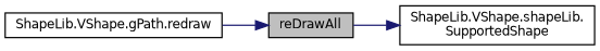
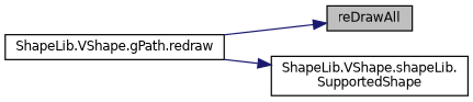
  digraph {
    rankdir=LR
    node [color=black fillcolor=white fontname=Helvetica fontsize=10 shape=record style=filled]
    edge [color=midnightblue fontname=Helvetica fontsize=10 labelfontname=Helvetica labelfontsize=10 style=solid]
    n1 [fillcolor=grey75 fontcolor=black height=0.2 label=reDrawAll width=0.4]
    n2 [height=0.2 label="ShapeLib.VShape.gPath.redraw" width=0.4]
    n3 [height=0.2 label="ShapeLib.VShape.shapeLib.\lSupportedShape" width=0.4]
    n2 -> n1
-   n1 -> n3
+   n2 -> n3
  }
